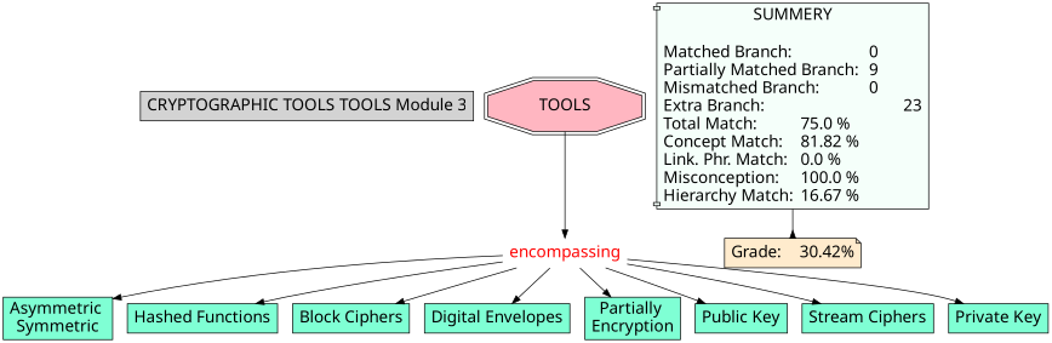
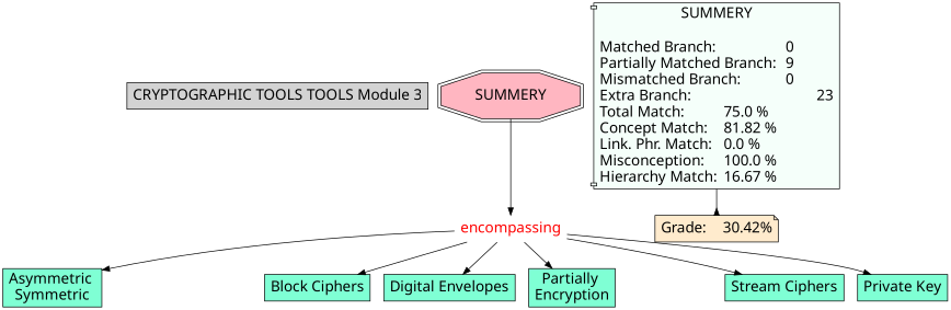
  digraph {
    fontname="Noto Sans"
    node [Gsplines=true fontname="Noto Sans" fontsize=20 shape=rect style=filled fillcolor=aquamarine]
    edge [constraint=true fontname="Noto Sans"]
    n1 [label="CRYPTOGRAPHIC TOOLS TOOLS Module 3" fillcolor=""]
    n2 [fontcolor=red label=encompassing shape=none style="" fillcolor=""]
    n3 [label="Asymmetric \nSymmetric"]
-   n4 [label="Hashed Functions\n"]
    n5 [label="Block Ciphers\n"]
    n6 [label="Digital Envelopes\n"]
    n7 [label="Partially \nEncryption"]
-   n8 [label="Public Key\n"]
    n9 [label="Stream Ciphers\n"]
    n10 [label="Private Key\n"]
-   n11 [fillcolor="#FFB6C1" label=TOOLS shape=doubleoctagon]
+   n11 [fillcolor="#FFB6C1" label=SUMMERY shape=doubleoctagon]
    n12 [fillcolor="#F5FFFA" label="SUMMERY\n\nMatched Branch:			0\lPartially Matched Branch:	9\lMismatched Branch:		0\lExtra Branch:				23\lTotal Match:		75.0 %\lConcept Match:	81.82 %\lLink. Phr. Match:	0.0 %\lMisconception:	100.0 %\lHierarchy Match:	16.67 %\l" shape=component]
    n13 [fillcolor="#FFEBCD" label="Grade:	30.42%" shape=note]
    n2 -> n3
-   n2 -> n4
    n2 -> n5
    n2 -> n6
    n2 -> n7
-   n2 -> n8
    n2 -> n9
    n2 -> n10
    n11 -> n2
    n12 -> n13 [arrowhead=inv color=black]
  }
